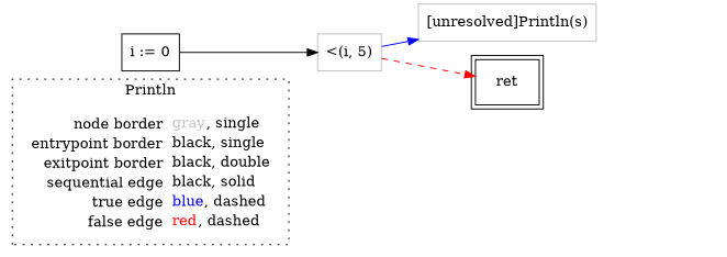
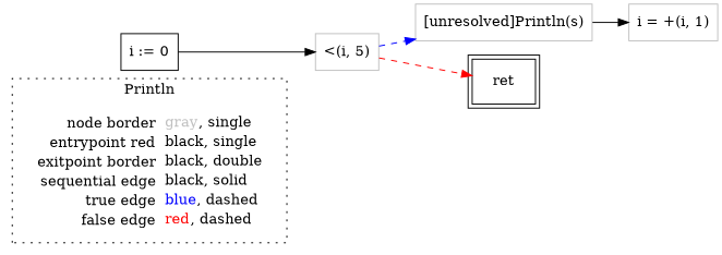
  digraph {
    rankdir=LR
    node [shape=rect color=gray]
    edge [color=black]
-   n1 [label=<<table border="0" cellpadding="2" cellspacing="0" cellborder="0"><tr><td align="right">node border&nbsp;</td><td align="left"><font color="gray">gray</font>, single</td></tr><tr><td align="right">entrypoint border&nbsp;</td><td align="left"><font color="black">black</font>, single</td></tr><tr><td align="right">exitpoint border&nbsp;</td><td align="left"><font color="black">black</font>, double</td></tr><tr><td align="right">sequential edge&nbsp;</td><td align="left"><font color="black">black</font>, solid</td></tr><tr><td align="right">true edge&nbsp;</td><td align="left"><font color="blue">blue</font>, dashed</td></tr><tr><td align="right">false edge&nbsp;</td><td align="left"><font color="red">red</font>, dashed</td></tr></table>> shape=plaintext color=""]
+   n1 [label=<<table border="0" cellpadding="2" cellspacing="0" cellborder="0"><tr><td align="right">node border&nbsp;</td><td align="left"><font color="gray">gray</font>, single</td></tr><tr><td align="right">entrypoint red&nbsp;</td><td align="left"><font color="black">black</font>, single</td></tr><tr><td align="right">exitpoint border&nbsp;</td><td align="left"><font color="black">black</font>, double</td></tr><tr><td align="right">sequential edge&nbsp;</td><td align="left"><font color="black">black</font>, solid</td></tr><tr><td align="right">true edge&nbsp;</td><td align="left"><font color="blue">blue</font>, dashed</td></tr><tr><td align="right">false edge&nbsp;</td><td align="left"><font color="red">red</font>, dashed</td></tr></table>> shape=plaintext color=""]
    n2 [color=black label=<i := 0>]
    n3 [label=<&lt;(i, 5)>]
    n4 [label=<[unresolved]Println(s)>]
    n5 [color=black label=<ret> peripheries=2]
+   n6 [label=<i = +(i, 1)>]
    subgraph cluster_1 {
      label=Println
      style=dotted
      n1
    }
    n2 -> n3
-   n3 -> n4 [color=blue style=solid]
+   n3 -> n4 [color=blue style=dashed]
    n3 -> n5 [color=red style=dashed]
+   n4 -> n6
  }
